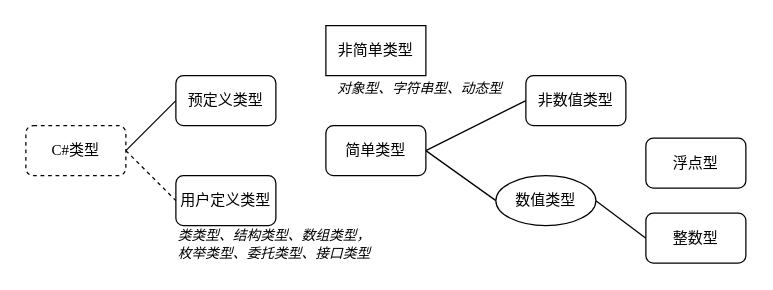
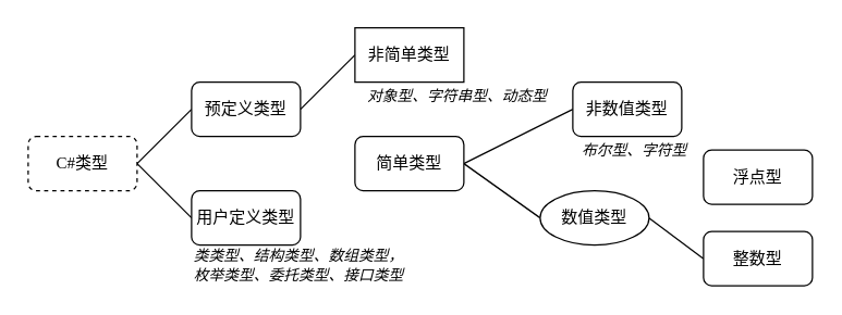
  <mxCell id="0" />
  <mxCell id="1" parent="0" />
  <mxCell id="2" style="rounded=0;orthogonalLoop=1;jettySize=auto;html=1;exitX=1;exitY=0.5;exitDx=0;exitDy=0;entryX=0;entryY=0.5;entryDx=0;entryDy=0;fontFamily=Comic Sans MS;fontSize=12;endArrow=none;endFill=0;" edge="1" parent="1" source="4" target="6"><mxGeometry relative="1" as="geometry" /></mxCell>
- <mxCell id="3" style="edgeStyle=none;rounded=0;orthogonalLoop=1;jettySize=auto;html=1;exitX=1;exitY=0.5;exitDx=0;exitDy=0;entryX=0;entryY=0.5;entryDx=0;entryDy=0;fontFamily=Comic Sans MS;fontSize=12;endArrow=none;endFill=0;dashed=1;" edge="1" parent="1" source="4" target="7"><mxGeometry relative="1" as="geometry" /></mxCell>
+ <mxCell id="3" style="edgeStyle=none;rounded=0;orthogonalLoop=1;jettySize=auto;html=1;exitX=1;exitY=0.5;exitDx=0;exitDy=0;entryX=0;entryY=0.5;entryDx=0;entryDy=0;fontFamily=Comic Sans MS;fontSize=12;endArrow=none;endFill=0;" edge="1" parent="1" source="4" target="7"><mxGeometry relative="1" as="geometry" /></mxCell>
  <mxCell id="4" value="C#类型" style="rounded=1;whiteSpace=wrap;html=1;fontSize=12;fontFamily=Comic Sans MS;dashed=1;" vertex="1" parent="1"><mxGeometry x="20" y="100" width="80" height="40" as="geometry" /></mxCell>
+ <mxCell id="5" style="edgeStyle=none;rounded=0;orthogonalLoop=1;jettySize=auto;html=1;exitX=1;exitY=0.5;exitDx=0;exitDy=0;entryX=0;entryY=0.5;entryDx=0;entryDy=0;fontFamily=Comic Sans MS;fontSize=12;endArrow=none;endFill=0;" edge="1" parent="1" source="6" target="8"><mxGeometry relative="1" as="geometry" /></mxCell>
  <mxCell id="6" value="预定义类型" style="rounded=1;whiteSpace=wrap;html=1;fontSize=12;fontFamily=Comic Sans MS;" vertex="1" parent="1"><mxGeometry x="140" y="60" width="80" height="40" as="geometry" /></mxCell>
  <mxCell id="7" value="用户定义类型" style="rounded=1;whiteSpace=wrap;html=1;fontSize=12;fontFamily=Comic Sans MS;" vertex="1" parent="1"><mxGeometry x="140" y="140" width="80" height="40" as="geometry" /></mxCell>
  <mxCell id="8" value="非简单类型" style="whiteSpace=wrap;html=1;fontSize=12;fontFamily=Comic Sans MS;rounded=0;" vertex="1" parent="1"><mxGeometry x="260" y="20" width="80" height="40" as="geometry" /></mxCell>
  <mxCell id="9" style="edgeStyle=none;rounded=0;orthogonalLoop=1;jettySize=auto;html=1;entryX=0;entryY=0.5;entryDx=0;entryDy=0;fontFamily=Comic Sans MS;fontSize=12;endArrow=none;endFill=0;exitX=1;exitY=0.5;exitDx=0;exitDy=0;" edge="1" parent="1" source="11" target="12"><mxGeometry relative="1" as="geometry" /></mxCell>
  <mxCell id="10" style="edgeStyle=none;rounded=0;orthogonalLoop=1;jettySize=auto;html=1;entryX=0;entryY=0.5;entryDx=0;entryDy=0;fontFamily=Comic Sans MS;fontSize=12;endArrow=none;endFill=0;exitX=1;exitY=0.5;exitDx=0;exitDy=0;" edge="1" parent="1" source="11" target="14"><mxGeometry relative="1" as="geometry" /></mxCell>
  <mxCell id="11" value="简单类型" style="rounded=1;whiteSpace=wrap;html=1;fontSize=12;fontFamily=Comic Sans MS;" vertex="1" parent="1"><mxGeometry x="260" y="100" width="80" height="40" as="geometry" /></mxCell>
  <mxCell id="12" value="非数值类型" style="rounded=1;whiteSpace=wrap;html=1;fontSize=12;fontFamily=Comic Sans MS;" vertex="1" parent="1"><mxGeometry x="420" y="60" width="80" height="40" as="geometry" /></mxCell>
  <mxCell id="13" style="edgeStyle=none;rounded=0;orthogonalLoop=1;jettySize=auto;html=1;entryX=0;entryY=0.5;entryDx=0;entryDy=0;fontFamily=Comic Sans MS;fontSize=11;endArrow=none;endFill=0;exitX=1;exitY=0.5;exitDx=0;exitDy=0;" edge="1" parent="1" source="14" target="18"><mxGeometry relative="1" as="geometry" /></mxCell>
  <mxCell id="14" value="数值类型" style="ellipse;whiteSpace=wrap;html=1;fontSize=12;fontFamily=Comic Sans MS;" vertex="1" parent="1"><mxGeometry x="396" y="140" width="80" height="40" as="geometry" /></mxCell>
+ <mxCell id="15" value="布尔型、字符型" style="text;html=1;align=center;verticalAlign=middle;resizable=0;points=[];autosize=1;strokeColor=none;fillColor=none;fontSize=11;fontFamily=Comic Sans MS;fontStyle=2" vertex="1" parent="1"><mxGeometry x="420" y="100" width="90" height="20" as="geometry" /></mxCell>
  <mxCell id="16" value="对象型、字符串型、动态型" style="text;html=1;align=center;verticalAlign=middle;resizable=0;points=[];autosize=1;strokeColor=none;fillColor=none;fontSize=11;fontFamily=Comic Sans MS;fontStyle=2" vertex="1" parent="1"><mxGeometry x="260" y="60" width="150" height="20" as="geometry" /></mxCell>
  <mxCell id="17" value="浮点型" style="rounded=1;whiteSpace=wrap;html=1;fontSize=12;fontFamily=Comic Sans MS;" vertex="1" parent="1"><mxGeometry x="516" y="110" width="80" height="40" as="geometry" /></mxCell>
  <mxCell id="18" value="整数型" style="rounded=1;whiteSpace=wrap;html=1;fontSize=12;fontFamily=Comic Sans MS;" vertex="1" parent="1"><mxGeometry x="516" y="170" width="80" height="40" as="geometry" /></mxCell>
  <mxCell id="19" value="类类型、结构类型、数组类型，&lt;br&gt;枚举类型、委托类型、接口类型" style="text;html=1;align=left;verticalAlign=middle;resizable=0;points=[];autosize=1;strokeColor=none;fillColor=none;fontSize=11;fontFamily=Comic Sans MS;fontStyle=2" vertex="1" parent="1"><mxGeometry x="140" y="180" width="170" height="30" as="geometry" /></mxCell>
